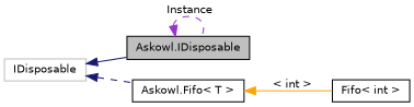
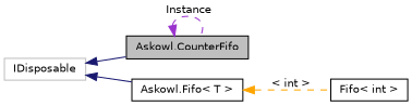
  digraph {
    rankdir=LR
    node [color=black fillcolor=white fontname=Helvetica fontsize=10 shape=record style=filled]
    edge [color=midnightblue dir=back fontname=Helvetica fontsize=10 labelfontname=Helvetica labelfontsize=10 style=dashed]
-   n1 [fillcolor=grey75 fontcolor=black height=0.2 label="Askowl.IDisposable" width=0.4]
+   n1 [fillcolor=grey75 fontcolor=black height=0.2 label="Askowl.CounterFifo" width=0.4]
    n2 [height=0.2 label="Fifo\< int \>" width=0.4]
    n3 [height=0.2 label="Askowl.Fifo\< T \>" width=0.4]
    n4 [color=grey75 height=0.2 label=IDisposable width=0.4]
    n1 -> n1 [color=darkorchid3 label=" Instance"]
-   n3 -> n2 [color=orange label=" \< int \>" style=solid]
+   n3 -> n2 [color=orange label=" \< int \>"]
    n4 -> n1 [style=solid]
-   n4 -> n3
+   n4 -> n3 [style=solid]
  }
